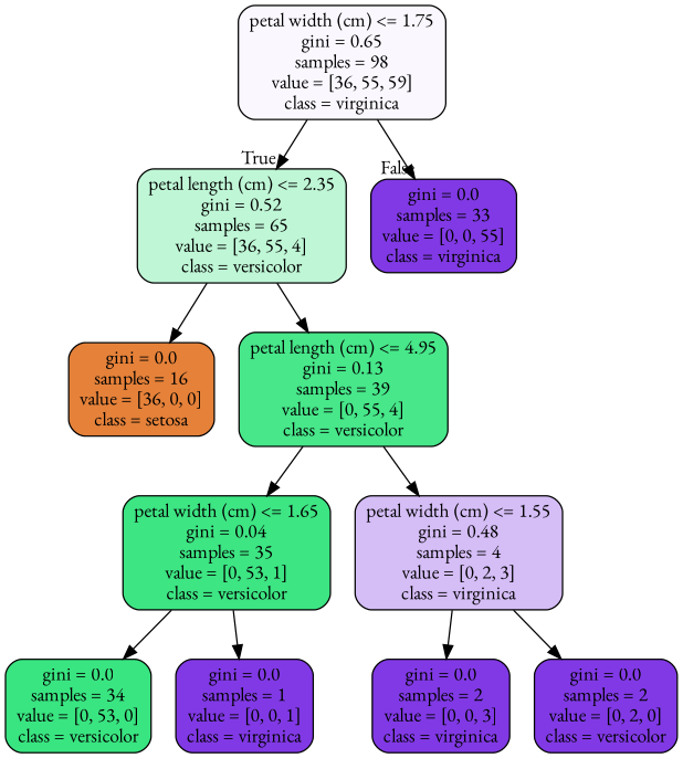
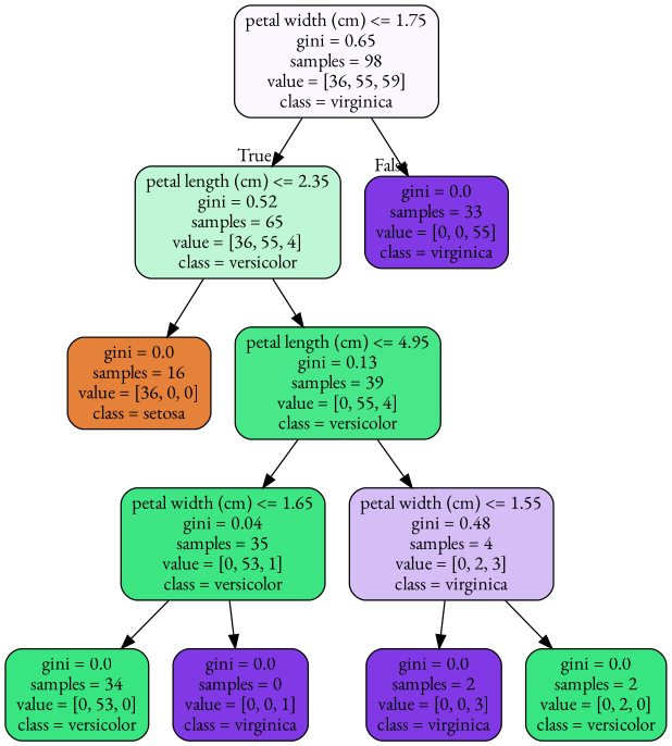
  digraph {
    fontname="EB Garamond"
    node [color=black fillcolor="#8139e5" fontname="EB Garamond" shape=box style="filled, rounded"]
    edge [fontname="EB Garamond"]
    n1 [fillcolor="#faf7fe" label="petal width (cm) <= 1.75\ngini = 0.65\nsamples = 98\nvalue = [36, 55, 59]\nclass = virginica"]
    n2 [fillcolor="#bff7d6" label="petal length (cm) <= 2.35\ngini = 0.52\nsamples = 65\nvalue = [36, 55, 4]\nclass = versicolor"]
    n3 [label="gini = 0.0\nsamples = 33\nvalue = [0, 0, 55]\nclass = virginica"]
    n4 [fillcolor="#e58139" label="gini = 0.0\nsamples = 16\nvalue = [36, 0, 0]\nclass = setosa"]
    n5 [fillcolor="#47e78a" label="petal length (cm) <= 4.95\ngini = 0.13\nsamples = 39\nvalue = [0, 55, 4]\nclass = versicolor"]
    n6 [fillcolor="#3de583" label="petal width (cm) <= 1.65\ngini = 0.04\nsamples = 35\nvalue = [0, 53, 1]\nclass = versicolor"]
    n7 [fillcolor="#d5bdf6" label="petal width (cm) <= 1.55\ngini = 0.48\nsamples = 4\nvalue = [0, 2, 3]\nclass = virginica"]
    n8 [fillcolor="#39e581" label="gini = 0.0\nsamples = 34\nvalue = [0, 53, 0]\nclass = versicolor"]
-   n9 [label="gini = 0.0\nsamples = 1\nvalue = [0, 0, 1]\nclass = virginica"]
+   n9 [label="gini = 0.0\nsamples = 0\nvalue = [0, 0, 1]\nclass = virginica"]
    n10 [label="gini = 0.0\nsamples = 2\nvalue = [0, 0, 3]\nclass = virginica"]
-   n11 [label="gini = 0.0\nsamples = 2\nvalue = [0, 2, 0]\nclass = versicolor"]
+   n11 [fillcolor="#39e581" label="gini = 0.0\nsamples = 2\nvalue = [0, 2, 0]\nclass = versicolor"]
    n1 -> n2 [headlabel=True labelangle=45 labeldistance=2.5]
    n1 -> n3 [headlabel=False labelangle=-45 labeldistance=2.5]
    n2 -> n4
    n2 -> n5
    n5 -> n6
    n5 -> n7
    n6 -> n8
    n6 -> n9
    n7 -> n10
    n7 -> n11
  }
